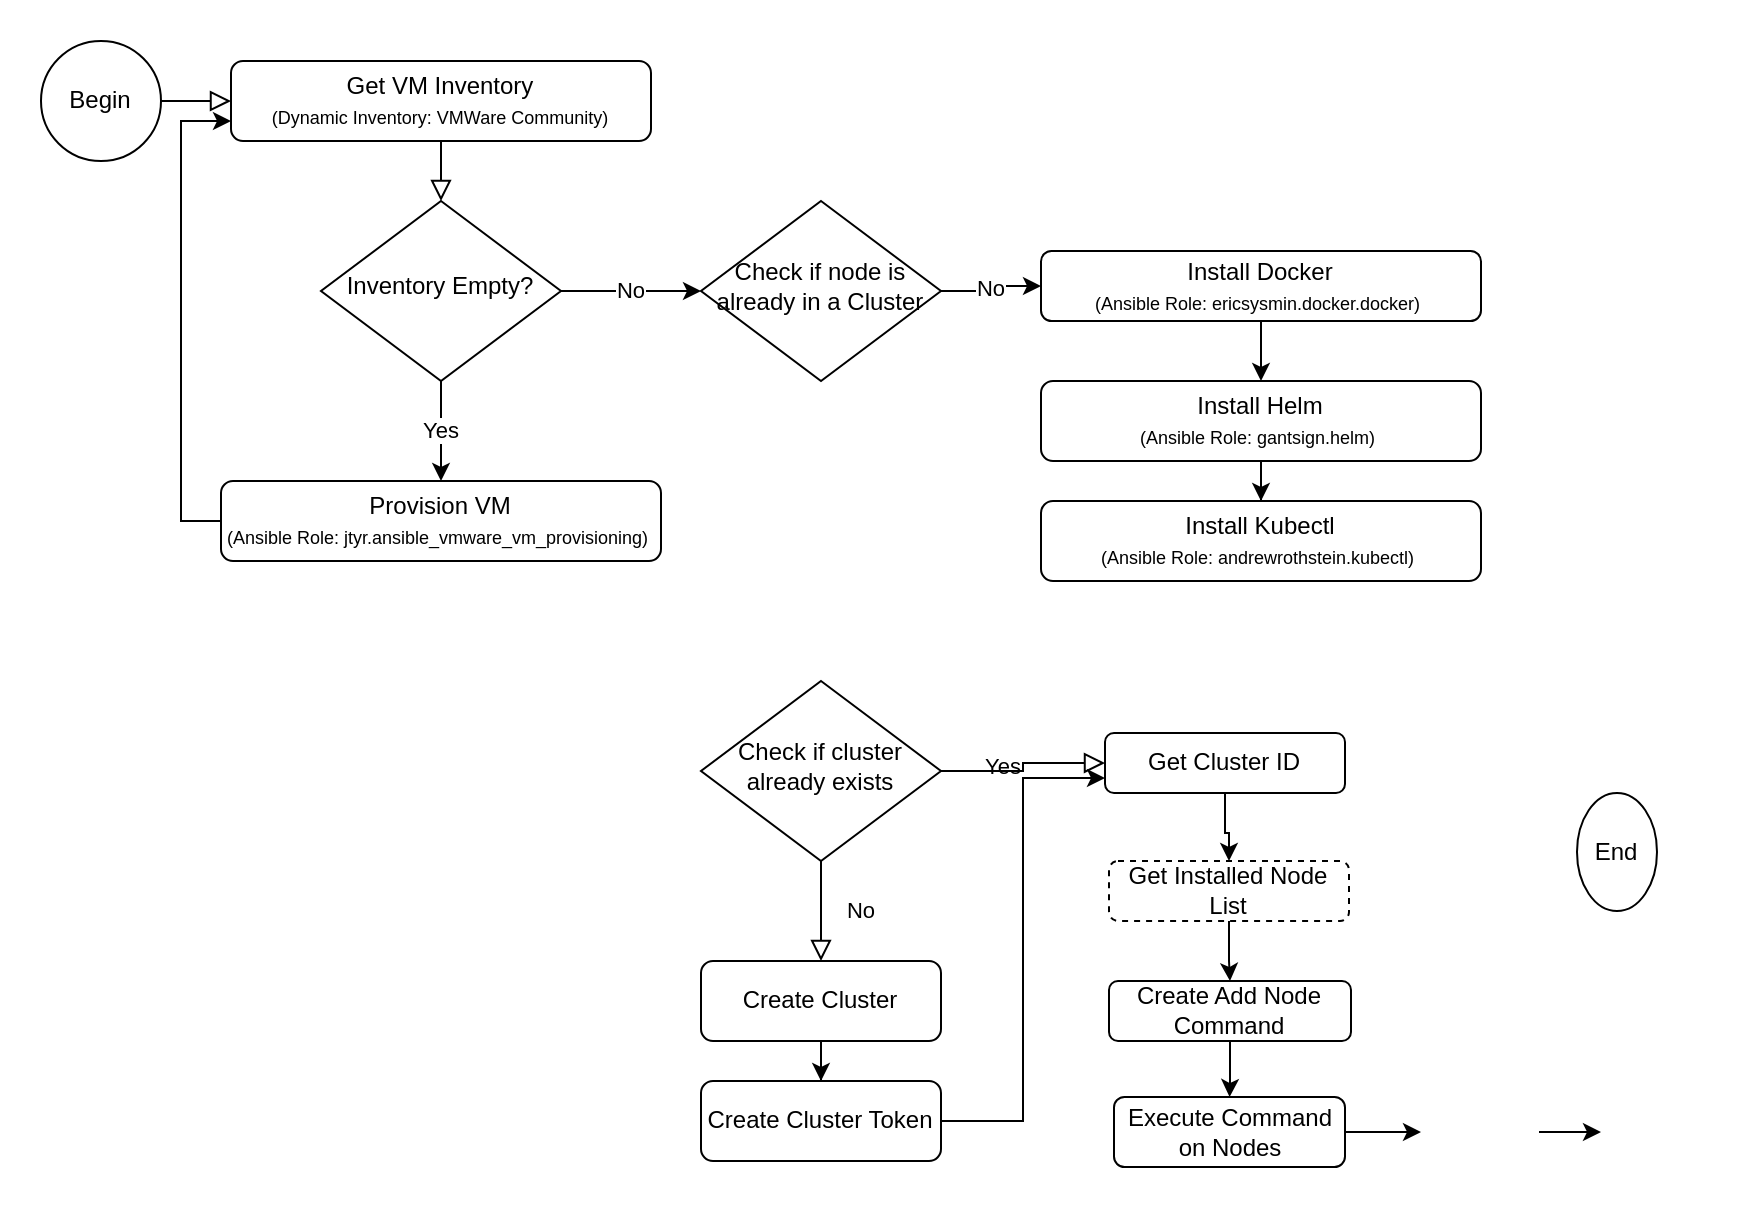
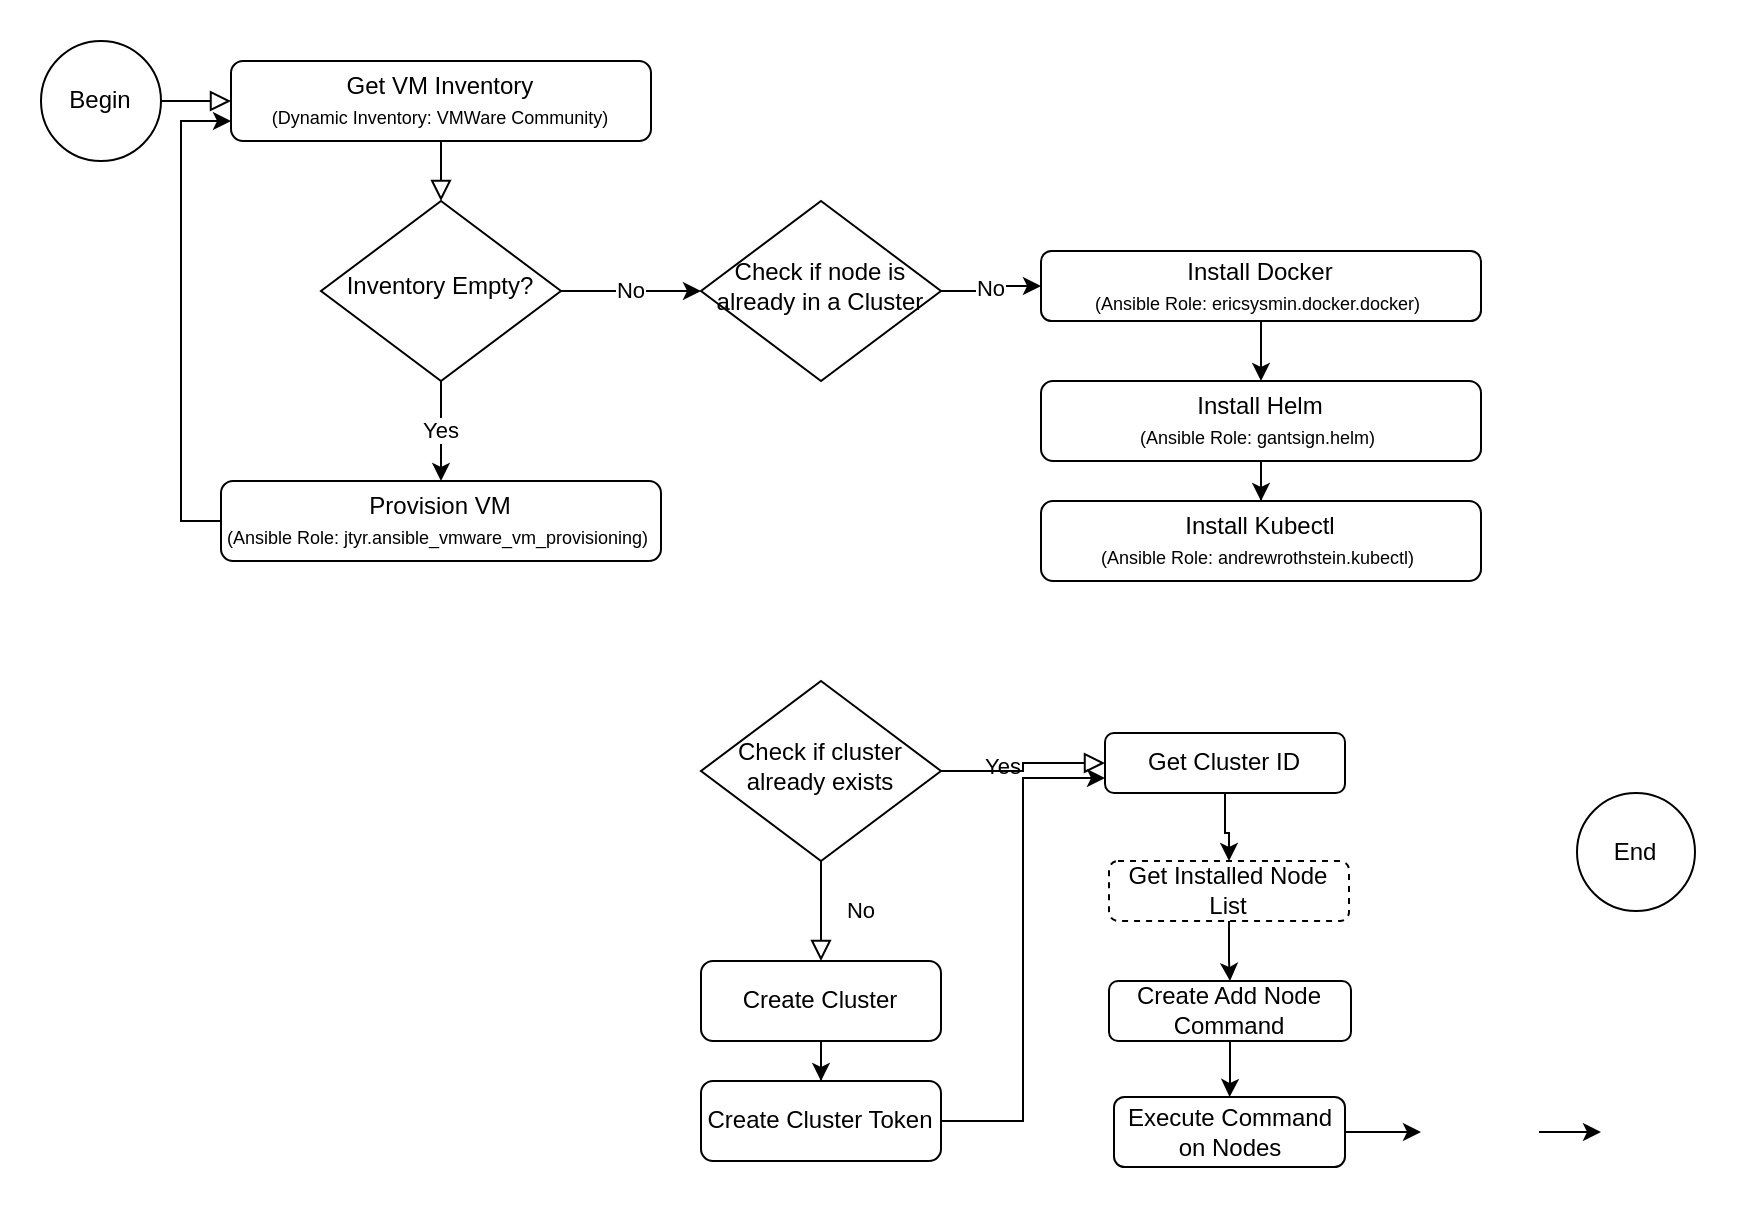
  <mxCell id="0" />
  <mxCell id="1" parent="0" />
  <mxCell id="2" value="" style="rounded=0;html=1;jettySize=auto;orthogonalLoop=1;fontSize=11;endArrow=block;endFill=0;endSize=8;strokeWidth=1;shadow=0;labelBackgroundColor=none;edgeStyle=orthogonalEdgeStyle;" parent="1" source="26" target="23" edge="1"><mxGeometry relative="1" as="geometry"><mxPoint x="255" y="100" as="sourcePoint" /></mxGeometry></mxCell>
  <mxCell id="3" value="No" style="rounded=0;html=1;jettySize=auto;orthogonalLoop=1;fontSize=11;endArrow=block;endFill=0;endSize=8;strokeWidth=1;shadow=0;labelBackgroundColor=none;edgeStyle=orthogonalEdgeStyle;" parent="1" source="5" target="7" edge="1"><mxGeometry y="20" relative="1" as="geometry"><mxPoint as="offset" /><mxPoint x="410" y="550" as="targetPoint" /></mxGeometry></mxCell>
  <mxCell id="4" value="Yes" style="edgeStyle=orthogonalEdgeStyle;rounded=0;html=1;jettySize=auto;orthogonalLoop=1;fontSize=11;endArrow=block;endFill=0;endSize=8;strokeWidth=1;shadow=0;labelBackgroundColor=none;" parent="1" source="5" target="12" edge="1"><mxGeometry y="10" relative="1" as="geometry"><mxPoint as="offset" /><mxPoint x="580" y="385" as="targetPoint" /></mxGeometry></mxCell>
  <mxCell id="5" value="Check if cluster already exists" style="rhombus;whiteSpace=wrap;html=1;shadow=0;fontFamily=Helvetica;fontSize=12;align=center;strokeWidth=1;spacing=6;spacingTop=-4;" parent="1" vertex="1"><mxGeometry x="350" y="340" width="120" height="90" as="geometry" /></mxCell>
  <mxCell id="6" value="" style="edgeStyle=orthogonalEdgeStyle;rounded=0;orthogonalLoop=1;jettySize=auto;html=1;" parent="1" source="7" target="10" edge="1"><mxGeometry relative="1" as="geometry" /></mxCell>
  <mxCell id="7" value="Create Cluster" style="rounded=1;whiteSpace=wrap;html=1;fontSize=12;glass=0;strokeWidth=1;shadow=0;" parent="1" vertex="1"><mxGeometry x="350" y="480" width="120" height="40" as="geometry" /></mxCell>
  <mxCell id="8" value="Begin" style="ellipse;whiteSpace=wrap;html=1;aspect=fixed;" parent="1" vertex="1"><mxGeometry y="20" width="60" height="60" as="geometry" x="20" /></mxCell>
  <mxCell id="9" style="edgeStyle=orthogonalEdgeStyle;rounded=0;orthogonalLoop=1;jettySize=auto;html=1;entryX=0;entryY=0.75;entryDx=0;entryDy=0;" parent="1" source="10" target="12" edge="1"><mxGeometry relative="1" as="geometry" /></mxCell>
  <mxCell id="10" value="Create Cluster Token" style="whiteSpace=wrap;html=1;rounded=1;shadow=0;strokeWidth=1;glass=0;" parent="1" vertex="1"><mxGeometry x="350" y="540" width="120" height="40" as="geometry" /></mxCell>
  <mxCell id="11" style="edgeStyle=orthogonalEdgeStyle;rounded=0;orthogonalLoop=1;jettySize=auto;html=1;entryX=0.5;entryY=0;entryDx=0;entryDy=0;" parent="1" source="12" target="14" edge="1"><mxGeometry relative="1" as="geometry" /></mxCell>
  <mxCell id="12" value="Get Cluster ID" style="whiteSpace=wrap;html=1;rounded=1;shadow=0;strokeWidth=1;glass=0;" parent="1" vertex="1"><mxGeometry x="552" y="366" width="120" height="30" as="geometry" /></mxCell>
  <mxCell id="13" value="" style="edgeStyle=orthogonalEdgeStyle;rounded=0;orthogonalLoop=1;jettySize=auto;html=1;" parent="1" source="14" target="16" edge="1"><mxGeometry relative="1" as="geometry" /></mxCell>
  <mxCell id="14" value="Get Installed Node List" style="whiteSpace=wrap;html=1;rounded=1;shadow=0;strokeWidth=1;glass=0;dashed=1;" parent="1" vertex="1"><mxGeometry x="554" y="430" width="120" height="30" as="geometry" /></mxCell>
  <mxCell id="15" value="" style="edgeStyle=orthogonalEdgeStyle;rounded=0;orthogonalLoop=1;jettySize=auto;html=1;" parent="1" source="16" target="18" edge="1"><mxGeometry relative="1" as="geometry" /></mxCell>
  <mxCell id="16" value="Create Add Node Command" style="whiteSpace=wrap;html=1;rounded=1;shadow=0;strokeWidth=1;glass=0;" parent="1" vertex="1"><mxGeometry x="554" y="490" width="121" height="30" as="geometry" /></mxCell>
  <mxCell id="17" style="edgeStyle=orthogonalEdgeStyle;rounded=0;orthogonalLoop=1;jettySize=auto;html=1;exitX=1;exitY=0.5;exitDx=0;exitDy=0;entryX=0;entryY=0.5;entryDx=0;entryDy=0;" parent="1" source="18" edge="1"><mxGeometry relative="1" as="geometry"><mxPoint x="710" y="565.5" as="targetPoint" /></mxGeometry></mxCell>
  <mxCell id="18" value="Execute Command on Nodes" style="whiteSpace=wrap;html=1;rounded=1;shadow=0;strokeWidth=1;glass=0;" parent="1" vertex="1"><mxGeometry x="556.5" y="548" width="115.5" height="35" as="geometry" /></mxCell>
  <mxCell id="19" value="" style="edgeStyle=orthogonalEdgeStyle;rounded=0;orthogonalLoop=1;jettySize=auto;html=1;" parent="1" edge="1"><mxGeometry relative="1" as="geometry"><mxPoint x="769" y="565.5" as="sourcePoint" /><mxPoint x="800" y="565.5" as="targetPoint" /></mxGeometry></mxCell>
- <mxCell id="20" value="End" style="ellipse;whiteSpace=wrap;html=1;aspect=fixed;" parent="1" vertex="1"><mxGeometry x="788" y="396" width="40" height="59" as="geometry" /></mxCell>
+ <mxCell id="20" value="End" style="ellipse;whiteSpace=wrap;html=1;aspect=fixed;" parent="1" vertex="1"><mxGeometry x="788" y="396" width="59" height="59" as="geometry" /></mxCell>
  <mxCell id="21" value="Yes" style="edgeStyle=orthogonalEdgeStyle;rounded=0;orthogonalLoop=1;jettySize=auto;html=1;exitX=0.5;exitY=1;exitDx=0;exitDy=0;entryX=0.5;entryY=0;entryDx=0;entryDy=0;" edge="1" parent="1" source="23" target="25"><mxGeometry relative="1" as="geometry"><mxPoint x="413" y="95" as="sourcePoint" /></mxGeometry></mxCell>
  <mxCell id="22" value="No" style="edgeStyle=orthogonalEdgeStyle;rounded=0;orthogonalLoop=1;jettySize=auto;html=1;exitX=1;exitY=0.5;exitDx=0;exitDy=0;" edge="1" parent="1" source="23" target="29"><mxGeometry relative="1" as="geometry" /></mxCell>
  <mxCell id="23" value="Inventory Empty?" style="rhombus;whiteSpace=wrap;html=1;shadow=0;fontFamily=Helvetica;fontSize=12;align=center;strokeWidth=1;spacing=6;spacingTop=-4;" vertex="1" parent="1"><mxGeometry x="160" y="100" width="120" height="90" as="geometry" /></mxCell>
  <mxCell id="24" style="edgeStyle=orthogonalEdgeStyle;rounded=0;orthogonalLoop=1;jettySize=auto;html=1;exitX=0;exitY=0.5;exitDx=0;exitDy=0;entryX=0;entryY=0.75;entryDx=0;entryDy=0;" edge="1" parent="1" source="25" target="26"><mxGeometry relative="1" as="geometry" /></mxCell>
  <mxCell id="25" value="Provision VM &lt;br&gt;&lt;font style=&quot;font-size: 9px&quot;&gt;(Ansible Role:&amp;nbsp;jtyr.ansible_vmware_vm_provisioning)&amp;nbsp;&lt;/font&gt;" style="rounded=1;whiteSpace=wrap;html=1;fontSize=12;glass=0;strokeWidth=1;shadow=0;" vertex="1" parent="1"><mxGeometry x="110" y="240" width="220" height="40" as="geometry" /></mxCell>
  <mxCell id="26" value="Get VM Inventory&lt;br&gt;&lt;span style=&quot;font-size: 9px&quot;&gt;(Dynamic Inventory:&amp;nbsp;VMWare Community)&lt;/span&gt;" style="rounded=1;whiteSpace=wrap;html=1;fontSize=12;glass=0;strokeWidth=1;shadow=0;" vertex="1" parent="1"><mxGeometry x="115" y="30" width="210" height="40" as="geometry" /></mxCell>
  <mxCell id="27" value="" style="rounded=0;html=1;jettySize=auto;orthogonalLoop=1;fontSize=11;endArrow=block;endFill=0;endSize=8;strokeWidth=1;shadow=0;labelBackgroundColor=none;edgeStyle=orthogonalEdgeStyle;entryX=0;entryY=0.5;entryDx=0;entryDy=0;" edge="1" parent="1" source="8" target="26"><mxGeometry relative="1" as="geometry"><mxPoint x="80" y="50" as="sourcePoint" /><mxPoint x="240" y="50" as="targetPoint" /></mxGeometry></mxCell>
  <mxCell id="28" value="No" style="edgeStyle=orthogonalEdgeStyle;rounded=0;orthogonalLoop=1;jettySize=auto;html=1;exitX=1;exitY=0.5;exitDx=0;exitDy=0;fontSize=11;" edge="1" parent="1" source="29" target="31"><mxGeometry relative="1" as="geometry"><mxPoint x="510" y="145" as="targetPoint" /></mxGeometry></mxCell>
  <mxCell id="29" value="Check if node is already in a Cluster" style="rhombus;whiteSpace=wrap;html=1;shadow=0;fontFamily=Helvetica;fontSize=12;align=center;strokeWidth=1;spacing=6;spacingTop=-4;" vertex="1" parent="1"><mxGeometry x="350" y="100" width="120" height="90" as="geometry" /></mxCell>
  <mxCell id="30" value="" style="edgeStyle=orthogonalEdgeStyle;rounded=0;orthogonalLoop=1;jettySize=auto;html=1;fontSize=11;" edge="1" parent="1" source="31" target="33"><mxGeometry relative="1" as="geometry" /></mxCell>
  <mxCell id="31" value="Install Docker&lt;br&gt;&lt;font style=&quot;font-size: 9px&quot;&gt;(Ansible Role:&amp;nbsp;ericsysmin.docker.docker)&amp;nbsp;&lt;/font&gt;" style="rounded=1;whiteSpace=wrap;html=1;fontSize=12;glass=0;strokeWidth=1;shadow=0;" vertex="1" parent="1"><mxGeometry x="520" y="125" width="220" height="35" as="geometry" /></mxCell>
  <mxCell id="32" value="" style="edgeStyle=orthogonalEdgeStyle;rounded=0;orthogonalLoop=1;jettySize=auto;html=1;fontSize=11;" edge="1" parent="1" source="33" target="34"><mxGeometry relative="1" as="geometry" /></mxCell>
  <mxCell id="33" value="Install Helm&lt;br&gt;&lt;font style=&quot;font-size: 9px&quot;&gt;(Ansible Role:&amp;nbsp;gantsign.helm)&amp;nbsp;&lt;/font&gt;" style="rounded=1;whiteSpace=wrap;html=1;fontSize=12;glass=0;strokeWidth=1;shadow=0;" vertex="1" parent="1"><mxGeometry x="520" y="190" width="220" height="40" as="geometry" /></mxCell>
  <mxCell id="34" value="Install Kubectl&lt;br&gt;&lt;font style=&quot;font-size: 9px&quot;&gt;(Ansible Role:&amp;nbsp;andrewrothstein.kubectl)&amp;nbsp;&lt;/font&gt;" style="rounded=1;whiteSpace=wrap;html=1;fontSize=12;glass=0;strokeWidth=1;shadow=0;" vertex="1" parent="1"><mxGeometry x="520" y="250" width="220" height="40" as="geometry" /></mxCell>
